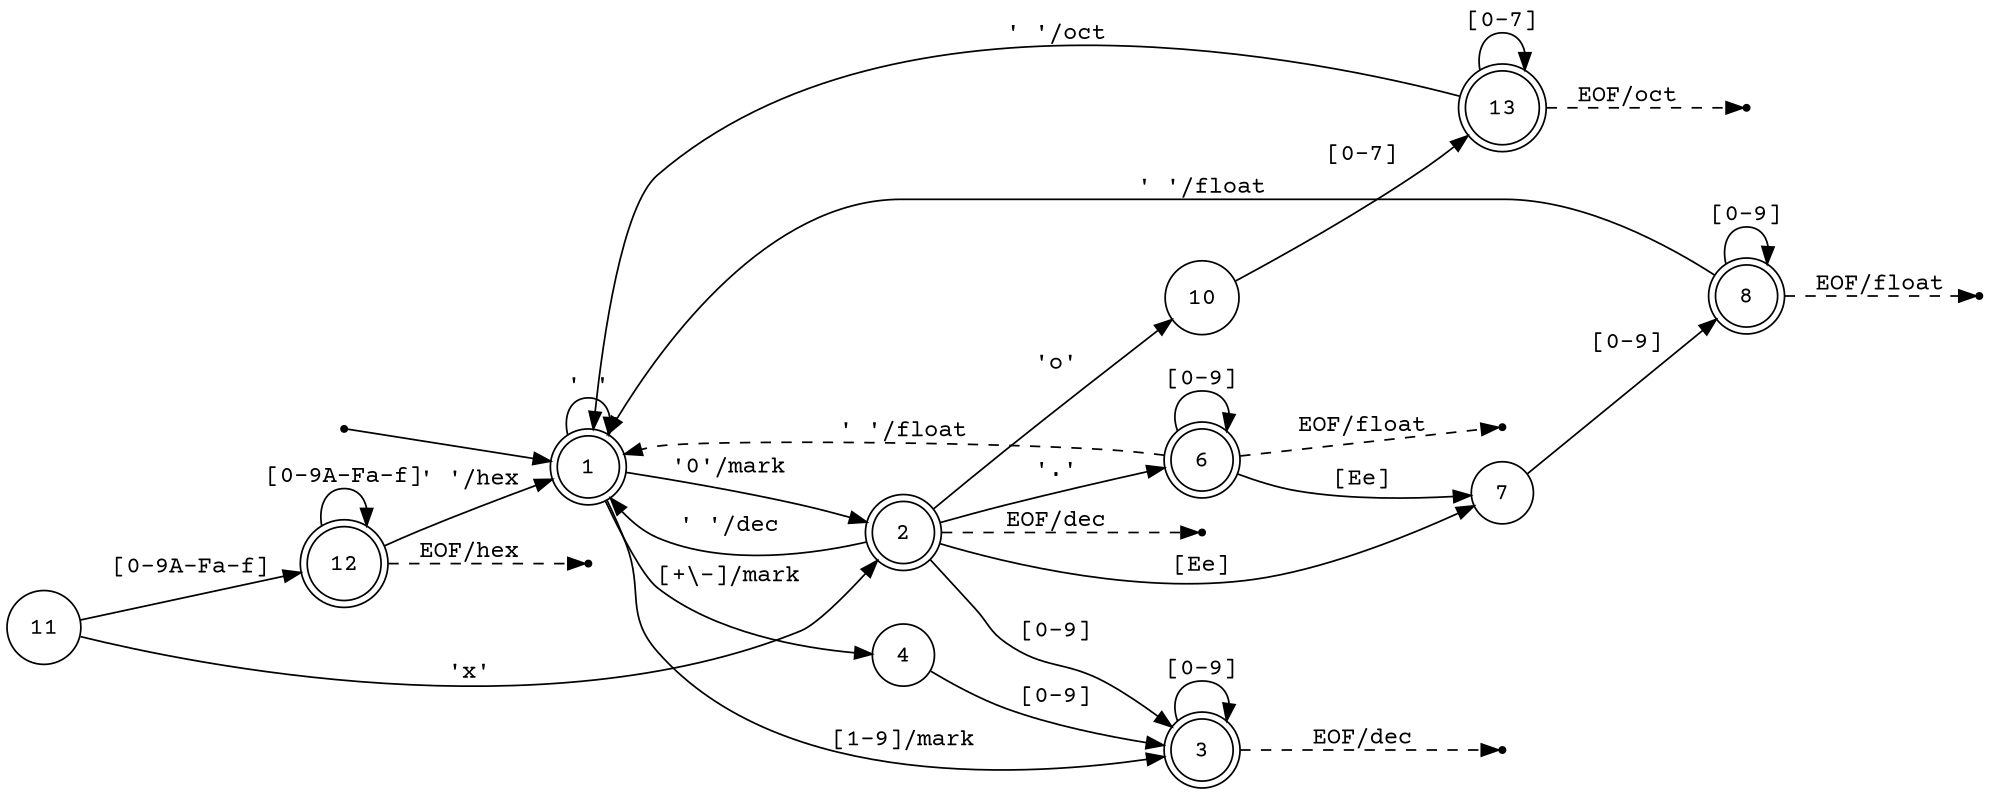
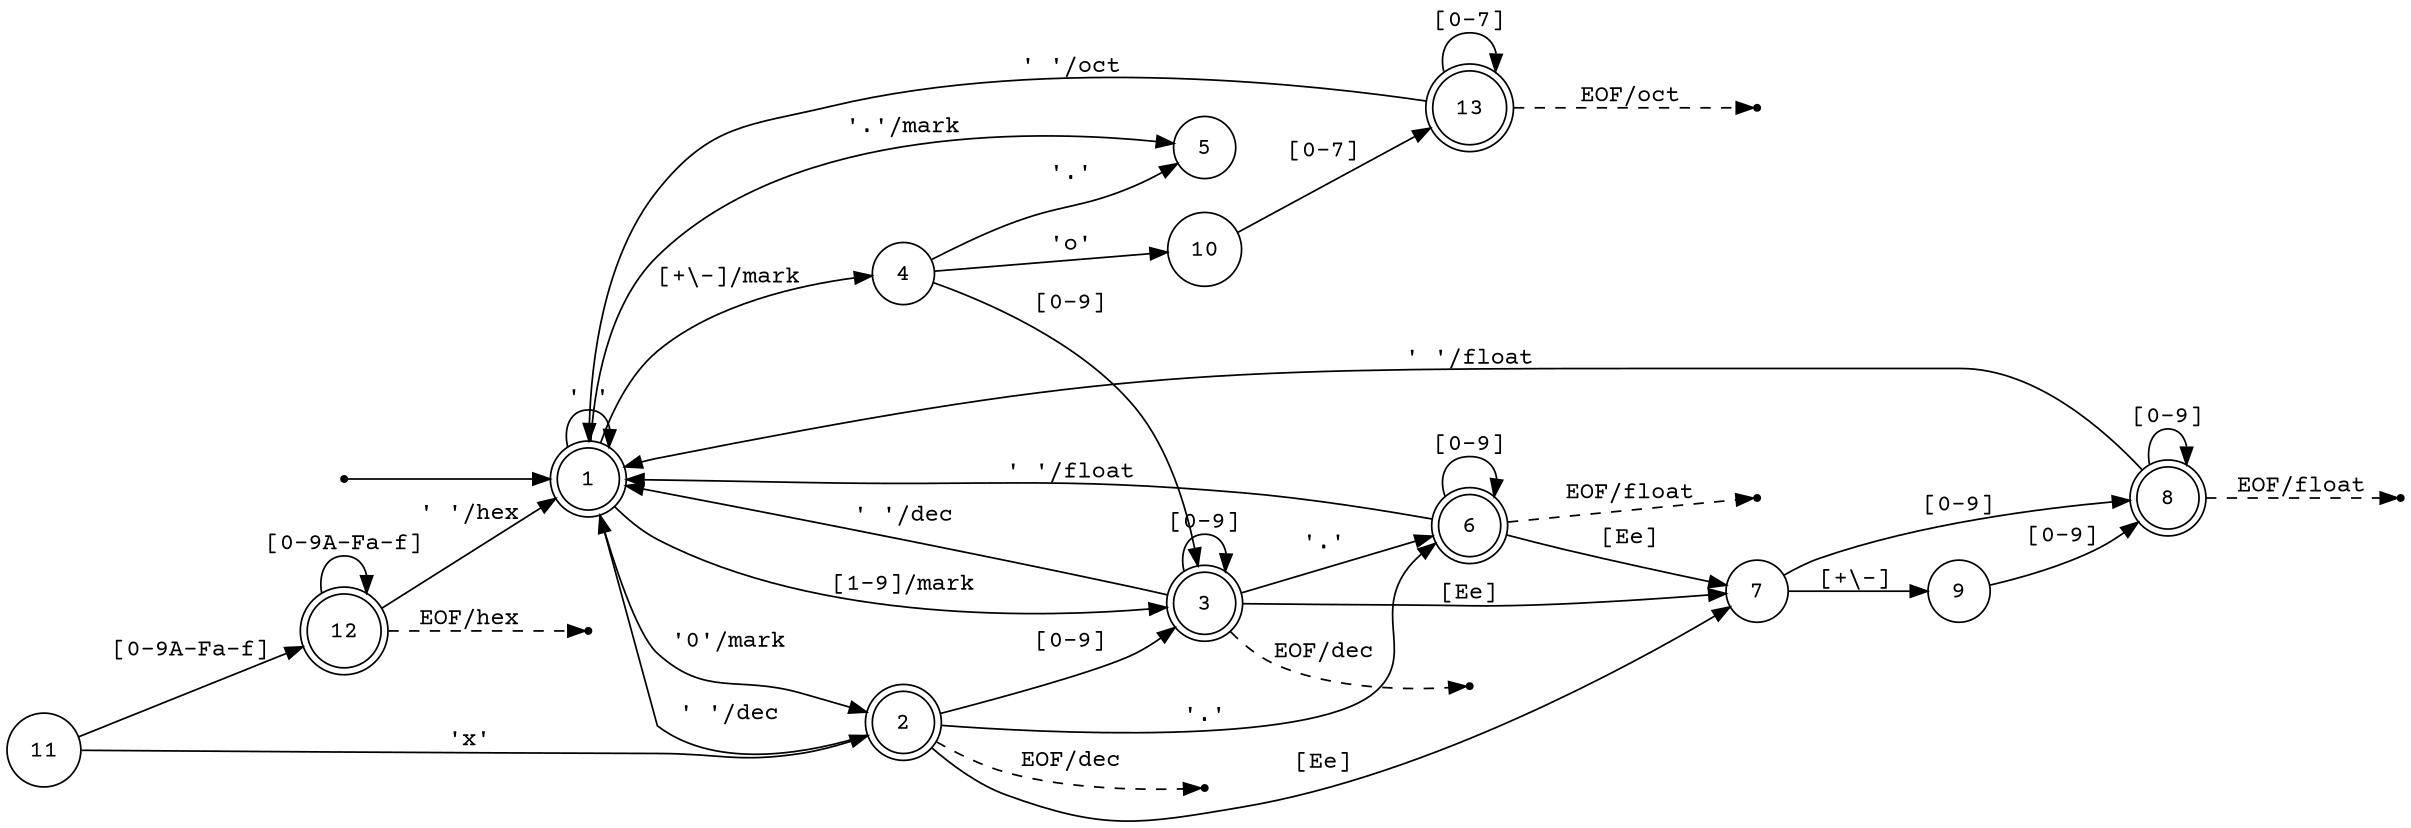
  digraph {
    fontname="Courier Prime"
    rankdir=LR
    node [fontname="Courier Prime" shape=doublecircle]
    edge [fontname="Courier Prime"]
    1
    start [shape=point]
    2
    3
    4 [shape=circle]
+   5 [shape=circle]
    6
    7 [shape=circle]
    10 [shape=circle]
    eof2 [shape=point]
    eof3 [shape=point]
    eof6 [shape=point]
    8
+   9 [shape=circle]
    13
    11 [shape=circle]
    12
    eof8 [shape=point]
    eof13 [shape=point]
    eof12 [shape=point]
    1 -> 1 [label="' '"]
    1 -> 2 [label="'0'/mark"]
    1 -> 3 [label="[1-9]/mark"]
    1 -> 4 [label="[+\\-]/mark"]
+   1 -> 5 [label="'.'/mark"]
    start -> 1
    2 -> 1 [label="' '/dec"]
    2 -> 3 [label="[0-9]"]
    2 -> 6 [label="'.'"]
    2 -> 7 [label="[Ee]"]
-   2 -> 10 [label="'o'"]
+   4 -> 10 [label="'o'"]
    2 -> eof2 [label="EOF/dec" style=dashed]
+   3 -> 1 [label="' '/dec"]
    3 -> 3 [label="[0-9]"]
+   3 -> 6 [label="'.'"]
+   3 -> 7 [label="[Ee]"]
    3 -> eof3 [label="EOF/dec" style=dashed]
    4 -> 3 [label="[0-9]"]
-   6 -> 1 [label="' '/float" style=dashed]
+   4 -> 5 [label="'.'"]
+   6 -> 1 [label="' '/float"]
    6 -> 6 [label="[0-9]"]
    6 -> 7 [label="[Ee]"]
    6 -> eof6 [label="EOF/float" style=dashed]
    7 -> 8 [label="[0-9]"]
+   7 -> 9 [label="[+\\-]"]
    10 -> 13 [label="[0-7]"]
    8 -> 1 [label="' '/float"]
    8 -> 8 [label="[0-9]"]
    8 -> eof8 [label="EOF/float" style=dashed]
+   9 -> 8 [label="[0-9]"]
    13 -> 1 [label="' '/oct"]
    13 -> 13 [label="[0-7]"]
    13 -> eof13 [label="EOF/oct" style=dashed]
    11 -> 2 [label="'x'"]
    11 -> 12 [label="[0-9A-Fa-f]"]
    12 -> 1 [label="' '/hex"]
    12 -> 12 [label="[0-9A-Fa-f]"]
    12 -> eof12 [label="EOF/hex" style=dashed]
  }
